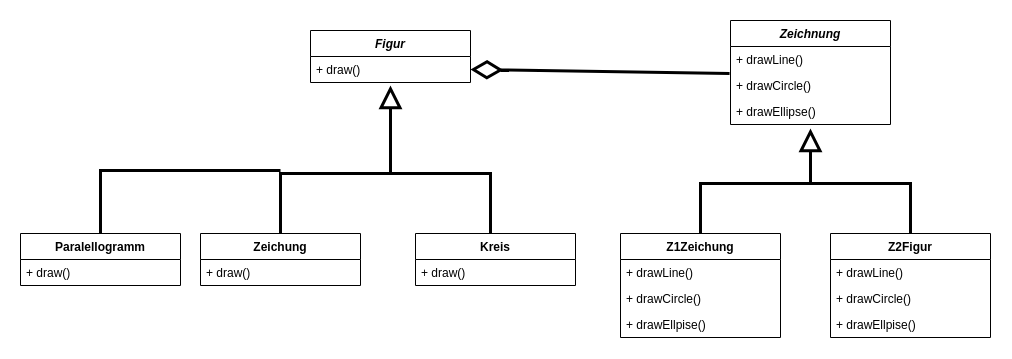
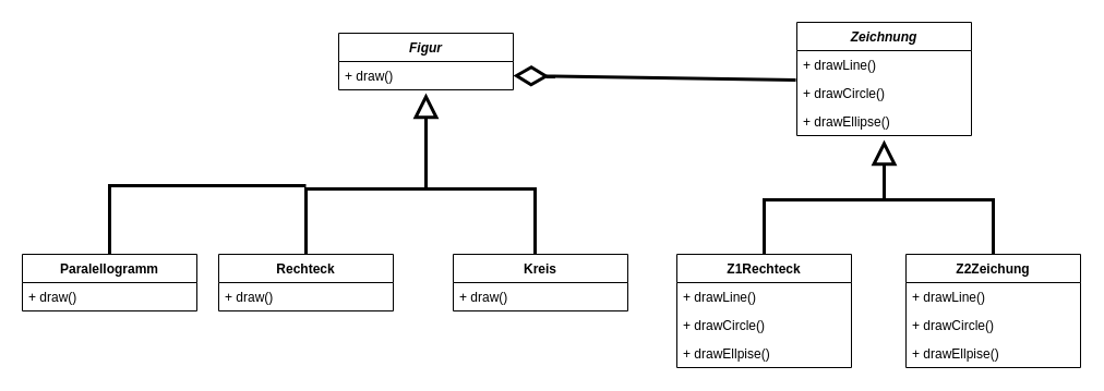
  <mxCell id="0" />
  <mxCell id="1" parent="0" />
  <mxCell id="2" value="Figur" style="swimlane;fontStyle=3;align=center;verticalAlign=top;childLayout=stackLayout;horizontal=1;startSize=26;horizontalStack=0;resizeParent=1;resizeParentMax=0;resizeLast=0;collapsible=1;marginBottom=0;" vertex="1" parent="1"><mxGeometry x="310" y="30" width="160" height="52" as="geometry" /></mxCell>
  <mxCell id="3" value="+ draw()" style="text;strokeColor=none;fillColor=none;align=left;verticalAlign=top;spacingLeft=4;spacingRight=4;overflow=hidden;rotatable=0;points=[[0,0.5],[1,0.5]];portConstraint=eastwest;" vertex="1" parent="2"><mxGeometry y="26" width="160" height="26" as="geometry" /></mxCell>
- <mxCell id="4" value="Zeichung" style="swimlane;fontStyle=1;align=center;verticalAlign=top;childLayout=stackLayout;horizontal=1;startSize=26;horizontalStack=0;resizeParent=1;resizeParentMax=0;resizeLast=0;collapsible=1;marginBottom=0;" vertex="1" parent="1"><mxGeometry x="200" y="233" width="160" height="52" as="geometry" /></mxCell>
+ <mxCell id="4" value="Rechteck" style="swimlane;fontStyle=1;align=center;verticalAlign=top;childLayout=stackLayout;horizontal=1;startSize=26;horizontalStack=0;resizeParent=1;resizeParentMax=0;resizeLast=0;collapsible=1;marginBottom=0;" vertex="1" parent="1"><mxGeometry x="200" y="233" width="160" height="52" as="geometry" /></mxCell>
  <mxCell id="5" value="+ draw()" style="text;strokeColor=none;fillColor=none;align=left;verticalAlign=top;spacingLeft=4;spacingRight=4;overflow=hidden;rotatable=0;points=[[0,0.5],[1,0.5]];portConstraint=eastwest;" vertex="1" parent="4"><mxGeometry y="26" width="160" height="26" as="geometry" /></mxCell>
  <mxCell id="6" value="Kreis" style="swimlane;fontStyle=1;align=center;verticalAlign=top;childLayout=stackLayout;horizontal=1;startSize=26;horizontalStack=0;resizeParent=1;resizeParentMax=0;resizeLast=0;collapsible=1;marginBottom=0;" vertex="1" parent="1"><mxGeometry x="415" y="233" width="160" height="52" as="geometry" /></mxCell>
  <mxCell id="7" value="+ draw()" style="text;strokeColor=none;fillColor=none;align=left;verticalAlign=top;spacingLeft=4;spacingRight=4;overflow=hidden;rotatable=0;points=[[0,0.5],[1,0.5]];portConstraint=eastwest;" vertex="1" parent="6"><mxGeometry y="26" width="160" height="26" as="geometry" /></mxCell>
  <mxCell id="8" value="" style="endArrow=block;endSize=16;endFill=0;html=1;rounded=0;strokeWidth=3;entryX=0.5;entryY=1.115;entryDx=0;entryDy=0;entryPerimeter=0;exitX=0.5;exitY=0;exitDx=0;exitDy=0;" edge="1" parent="1" source="4" target="3"><mxGeometry width="160" relative="1" as="geometry"><mxPoint x="370" y="503" as="sourcePoint" /><mxPoint x="530" y="503" as="targetPoint" /><Array as="points"><mxPoint x="280" y="173" /><mxPoint x="390" y="173" /></Array></mxGeometry></mxCell>
  <mxCell id="9" value="" style="endArrow=none;endSize=16;endFill=0;html=1;rounded=0;strokeWidth=3;exitX=0.5;exitY=0;exitDx=0;exitDy=0;" edge="1" parent="1"><mxGeometry width="160" relative="1" as="geometry"><mxPoint x="490" y="233" as="sourcePoint" /><mxPoint x="390" y="173" as="targetPoint" /><Array as="points"><mxPoint x="490" y="173" /></Array></mxGeometry></mxCell>
  <mxCell id="10" value="Zeichnung" style="swimlane;fontStyle=3;align=center;verticalAlign=top;childLayout=stackLayout;horizontal=1;startSize=26;horizontalStack=0;resizeParent=1;resizeParentMax=0;resizeLast=0;collapsible=1;marginBottom=0;" vertex="1" parent="1"><mxGeometry x="730" y="20" width="160" height="104" as="geometry" /></mxCell>
  <mxCell id="11" value="+ drawLine()" style="text;strokeColor=none;fillColor=none;align=left;verticalAlign=top;spacingLeft=4;spacingRight=4;overflow=hidden;rotatable=0;points=[[0,0.5],[1,0.5]];portConstraint=eastwest;" vertex="1" parent="10"><mxGeometry y="26" width="160" height="26" as="geometry" /></mxCell>
  <mxCell id="12" value="+ drawCircle()" style="text;strokeColor=none;fillColor=none;align=left;verticalAlign=top;spacingLeft=4;spacingRight=4;overflow=hidden;rotatable=0;points=[[0,0.5],[1,0.5]];portConstraint=eastwest;" vertex="1" parent="10"><mxGeometry y="52" width="160" height="26" as="geometry" /></mxCell>
  <mxCell id="13" value="+ drawEllipse()" style="text;strokeColor=none;fillColor=none;align=left;verticalAlign=top;spacingLeft=4;spacingRight=4;overflow=hidden;rotatable=0;points=[[0,0.5],[1,0.5]];portConstraint=eastwest;" vertex="1" parent="10"><mxGeometry y="78" width="160" height="26" as="geometry" /></mxCell>
- <mxCell id="14" value="Z1Zeichung" style="swimlane;fontStyle=1;align=center;verticalAlign=top;childLayout=stackLayout;horizontal=1;startSize=26;horizontalStack=0;resizeParent=1;resizeParentMax=0;resizeLast=0;collapsible=1;marginBottom=0;" vertex="1" parent="1"><mxGeometry x="620" y="233" width="160" height="104" as="geometry" /></mxCell>
+ <mxCell id="14" value="Z1Rechteck" style="swimlane;fontStyle=1;align=center;verticalAlign=top;childLayout=stackLayout;horizontal=1;startSize=26;horizontalStack=0;resizeParent=1;resizeParentMax=0;resizeLast=0;collapsible=1;marginBottom=0;" vertex="1" parent="1"><mxGeometry x="620" y="233" width="160" height="104" as="geometry" /></mxCell>
  <mxCell id="15" value="+ drawLine()" style="text;strokeColor=none;fillColor=none;align=left;verticalAlign=top;spacingLeft=4;spacingRight=4;overflow=hidden;rotatable=0;points=[[0,0.5],[1,0.5]];portConstraint=eastwest;" vertex="1" parent="14"><mxGeometry y="26" width="160" height="26" as="geometry" /></mxCell>
  <mxCell id="16" value="+ drawCircle()" style="text;strokeColor=none;fillColor=none;align=left;verticalAlign=top;spacingLeft=4;spacingRight=4;overflow=hidden;rotatable=0;points=[[0,0.5],[1,0.5]];portConstraint=eastwest;" vertex="1" parent="14"><mxGeometry y="52" width="160" height="26" as="geometry" /></mxCell>
  <mxCell id="17" value="+ drawEllpise()" style="text;strokeColor=none;fillColor=none;align=left;verticalAlign=top;spacingLeft=4;spacingRight=4;overflow=hidden;rotatable=0;points=[[0,0.5],[1,0.5]];portConstraint=eastwest;" vertex="1" parent="14"><mxGeometry y="78" width="160" height="26" as="geometry" /></mxCell>
- <mxCell id="18" value="Z2Figur" style="swimlane;fontStyle=1;align=center;verticalAlign=top;childLayout=stackLayout;horizontal=1;startSize=26;horizontalStack=0;resizeParent=1;resizeParentMax=0;resizeLast=0;collapsible=1;marginBottom=0;" vertex="1" parent="1"><mxGeometry x="830" y="233" width="160" height="104" as="geometry" /></mxCell>
+ <mxCell id="18" value="Z2Zeichung" style="swimlane;fontStyle=1;align=center;verticalAlign=top;childLayout=stackLayout;horizontal=1;startSize=26;horizontalStack=0;resizeParent=1;resizeParentMax=0;resizeLast=0;collapsible=1;marginBottom=0;" vertex="1" parent="1"><mxGeometry x="830" y="233" width="160" height="104" as="geometry" /></mxCell>
  <mxCell id="19" value="+ drawLine()" style="text;strokeColor=none;fillColor=none;align=left;verticalAlign=top;spacingLeft=4;spacingRight=4;overflow=hidden;rotatable=0;points=[[0,0.5],[1,0.5]];portConstraint=eastwest;" vertex="1" parent="18"><mxGeometry y="26" width="160" height="26" as="geometry" /></mxCell>
  <mxCell id="20" value="+ drawCircle()" style="text;strokeColor=none;fillColor=none;align=left;verticalAlign=top;spacingLeft=4;spacingRight=4;overflow=hidden;rotatable=0;points=[[0,0.5],[1,0.5]];portConstraint=eastwest;" vertex="1" parent="18"><mxGeometry y="52" width="160" height="26" as="geometry" /></mxCell>
  <mxCell id="21" value="+ drawEllpise()" style="text;strokeColor=none;fillColor=none;align=left;verticalAlign=top;spacingLeft=4;spacingRight=4;overflow=hidden;rotatable=0;points=[[0,0.5],[1,0.5]];portConstraint=eastwest;" vertex="1" parent="18"><mxGeometry y="78" width="160" height="26" as="geometry" /></mxCell>
  <mxCell id="22" value="" style="endArrow=block;endSize=16;endFill=0;html=1;rounded=0;strokeWidth=3;entryX=0.5;entryY=1.115;entryDx=0;entryDy=0;entryPerimeter=0;exitX=0.5;exitY=0;exitDx=0;exitDy=0;" edge="1" parent="1" source="14"><mxGeometry width="160" relative="1" as="geometry"><mxPoint x="700" y="243.01" as="sourcePoint" /><mxPoint x="810" y="128" as="targetPoint" /><Array as="points"><mxPoint x="700" y="183.01" /><mxPoint x="810" y="183.01" /></Array></mxGeometry></mxCell>
  <mxCell id="23" value="" style="endArrow=none;endSize=16;endFill=0;html=1;rounded=0;strokeWidth=3;exitX=0.5;exitY=0;exitDx=0;exitDy=0;" edge="1" parent="1" source="18"><mxGeometry width="160" relative="1" as="geometry"><mxPoint x="910" y="243.01" as="sourcePoint" /><mxPoint x="810" y="183.01" as="targetPoint" /><Array as="points"><mxPoint x="910" y="183.01" /></Array></mxGeometry></mxCell>
  <mxCell id="24" value="" style="endArrow=diamondThin;endFill=0;endSize=24;html=1;rounded=0;strokeWidth=3;entryX=1;entryY=0.5;entryDx=0;entryDy=0;exitX=-0.006;exitY=0.038;exitDx=0;exitDy=0;exitPerimeter=0;" edge="1" parent="1" source="12" target="3"><mxGeometry width="160" relative="1" as="geometry"><mxPoint x="540" y="73" as="sourcePoint" /><mxPoint x="700" y="73" as="targetPoint" /></mxGeometry></mxCell>
  <mxCell id="25" value="Paralellogramm" style="swimlane;fontStyle=1;align=center;verticalAlign=top;childLayout=stackLayout;horizontal=1;startSize=26;horizontalStack=0;resizeParent=1;resizeParentMax=0;resizeLast=0;collapsible=1;marginBottom=0;" vertex="1" parent="1"><mxGeometry x="20" y="233" width="160" height="52" as="geometry" /></mxCell>
  <mxCell id="26" value="+ draw()" style="text;strokeColor=none;fillColor=none;align=left;verticalAlign=top;spacingLeft=4;spacingRight=4;overflow=hidden;rotatable=0;points=[[0,0.5],[1,0.5]];portConstraint=eastwest;" vertex="1" parent="25"><mxGeometry y="26" width="160" height="26" as="geometry" /></mxCell>
  <mxCell id="27" value="" style="endArrow=none;endSize=16;endFill=0;html=1;rounded=0;strokeWidth=3;exitX=0.5;exitY=0;exitDx=0;exitDy=0;" edge="1" parent="1"><mxGeometry width="160" relative="1" as="geometry"><mxPoint x="100" y="233" as="sourcePoint" /><mxPoint x="280" y="170" as="targetPoint" /><Array as="points"><mxPoint x="100" y="170" /></Array></mxGeometry></mxCell>
